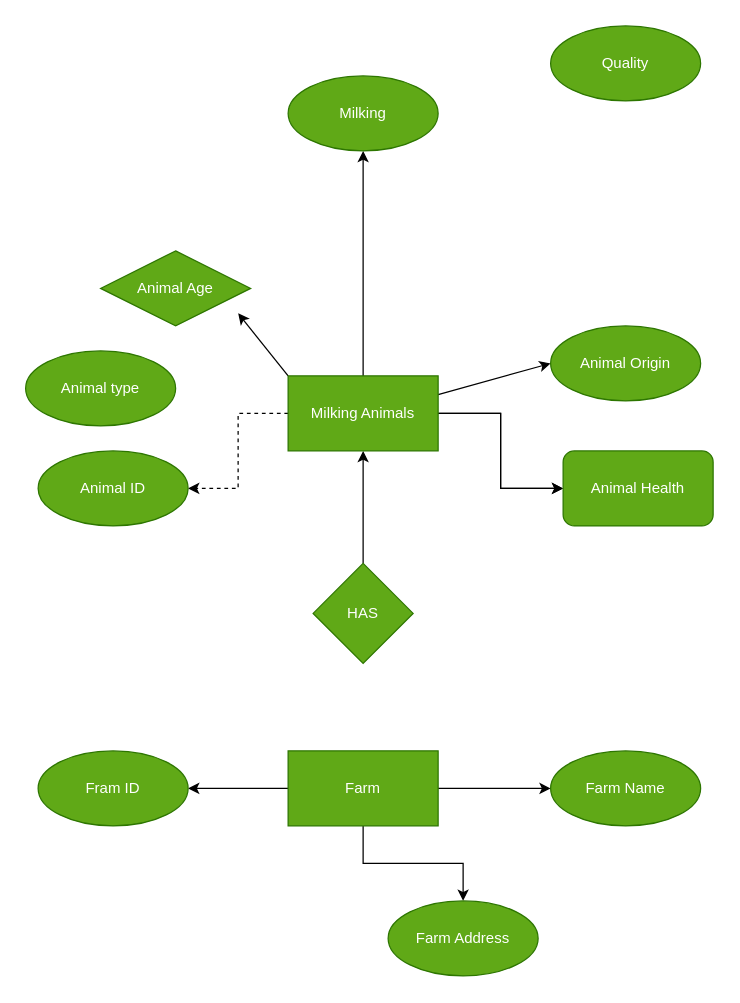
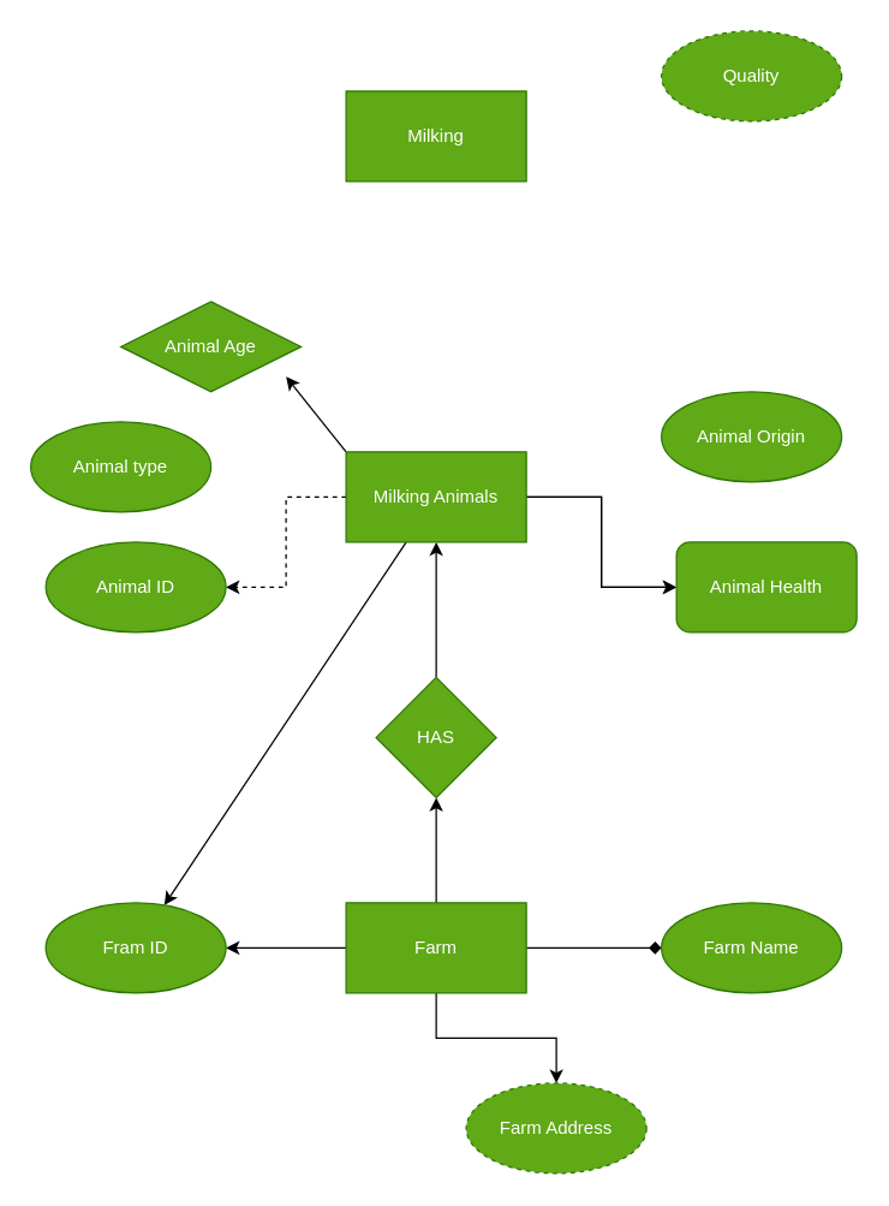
  <mxCell id="0" />
  <mxCell id="1" parent="0" />
  <mxCell id="2" value="" style="edgeStyle=orthogonalEdgeStyle;rounded=0;orthogonalLoop=1;jettySize=auto;html=1;" edge="1" parent="1" source="6" target="7"><mxGeometry relative="1" as="geometry" /></mxCell>
- <mxCell id="3" value="" style="edgeStyle=orthogonalEdgeStyle;rounded=0;orthogonalLoop=1;jettySize=auto;html=1;" edge="1" parent="1" source="6" target="8"><mxGeometry relative="1" as="geometry" /></mxCell>
+ <mxCell id="3" value="" style="edgeStyle=orthogonalEdgeStyle;rounded=0;orthogonalLoop=1;jettySize=auto;html=1;endArrow=diamond;" edge="1" parent="1" source="6" target="8"><mxGeometry relative="1" as="geometry" /></mxCell>
  <mxCell id="4" value="" style="edgeStyle=orthogonalEdgeStyle;rounded=0;orthogonalLoop=1;jettySize=auto;html=1;" edge="1" parent="1" source="6" target="9"><mxGeometry relative="1" as="geometry" /></mxCell>
+ <mxCell id="5" value="" style="edgeStyle=orthogonalEdgeStyle;rounded=0;orthogonalLoop=1;jettySize=auto;html=1;" edge="1" parent="1" source="6" target="11"><mxGeometry relative="1" as="geometry" /></mxCell>
  <mxCell id="6" value="Farm" style="rounded=0;whiteSpace=wrap;html=1;fillColor=#60a917;strokeColor=#2D7600;fontColor=#ffffff;" vertex="1" parent="1"><mxGeometry x="230" y="600" width="120" height="60" as="geometry" /></mxCell>
  <mxCell id="7" value="Fram ID" style="ellipse;whiteSpace=wrap;html=1;rounded=0;fontColor=#ffffff;strokeColor=#2D7600;fillColor=#60a917;" vertex="1" parent="1"><mxGeometry x="30" y="600" width="120" height="60" as="geometry" /></mxCell>
  <mxCell id="8" value="Farm Name" style="ellipse;whiteSpace=wrap;html=1;rounded=0;fontColor=#ffffff;strokeColor=#2D7600;fillColor=#60a917;" vertex="1" parent="1"><mxGeometry x="440" y="600" width="120" height="60" as="geometry" /></mxCell>
- <mxCell id="9" value="Farm Address" style="ellipse;whiteSpace=wrap;html=1;rounded=0;fontColor=#ffffff;strokeColor=#2D7600;fillColor=#60a917;" vertex="1" parent="1"><mxGeometry x="310" y="720" width="120" height="60" as="geometry" /></mxCell>
+ <mxCell id="9" value="Farm Address" style="ellipse;whiteSpace=wrap;html=1;rounded=0;fontColor=#ffffff;strokeColor=#2D7600;fillColor=#60a917;dashed=1;" vertex="1" parent="1"><mxGeometry x="310" y="720" width="120" height="60" as="geometry" /></mxCell>
  <mxCell id="10" value="" style="edgeStyle=orthogonalEdgeStyle;rounded=0;orthogonalLoop=1;jettySize=auto;html=1;" edge="1" parent="1" source="11" target="18"><mxGeometry relative="1" as="geometry" /></mxCell>
  <mxCell id="11" value="HAS" style="rhombus;whiteSpace=wrap;html=1;rounded=0;fontColor=#ffffff;strokeColor=#2D7600;fillColor=#60a917;" vertex="1" parent="1"><mxGeometry x="250" y="450" width="80" height="80" as="geometry" /></mxCell>
  <mxCell id="12" value="" style="edgeStyle=orthogonalEdgeStyle;rounded=0;orthogonalLoop=1;jettySize=auto;html=1;" edge="1" parent="1" source="18" target="19"><mxGeometry relative="1" as="geometry" /></mxCell>
  <mxCell id="13" value="" style="edgeStyle=orthogonalEdgeStyle;rounded=0;orthogonalLoop=1;jettySize=auto;html=1;" edge="1" parent="1" source="18" target="19"><mxGeometry relative="1" as="geometry" /></mxCell>
  <mxCell id="14" value="" style="edgeStyle=orthogonalEdgeStyle;rounded=0;orthogonalLoop=1;jettySize=auto;html=1;dashed=1;" edge="1" parent="1" source="18" target="20"><mxGeometry relative="1" as="geometry" /></mxCell>
- <mxCell id="15" value="" style="edgeStyle=none;rounded=0;orthogonalLoop=1;jettySize=auto;html=1;" edge="1" parent="1" source="18" target="24"><mxGeometry relative="1" as="geometry" /></mxCell>
+ <mxCell id="15" value="" style="edgeStyle=none;rounded=0;orthogonalLoop=1;jettySize=auto;html=1;" edge="1" parent="1" source="18" target="7"><mxGeometry relative="1" as="geometry" /></mxCell>
  <mxCell id="16" style="edgeStyle=none;rounded=0;orthogonalLoop=1;jettySize=auto;html=1;exitX=0;exitY=0;exitDx=0;exitDy=0;entryX=0.917;entryY=0.833;entryDx=0;entryDy=0;entryPerimeter=0;" edge="1" parent="1" source="18" target="23"><mxGeometry relative="1" as="geometry" /></mxCell>
- <mxCell id="17" style="edgeStyle=none;rounded=0;orthogonalLoop=1;jettySize=auto;html=1;exitX=1;exitY=0.25;exitDx=0;exitDy=0;entryX=0;entryY=0.5;entryDx=0;entryDy=0;" edge="1" parent="1" source="18" target="22"><mxGeometry relative="1" as="geometry" /></mxCell>
  <mxCell id="18" value="Milking Animals" style="whiteSpace=wrap;html=1;rounded=0;fontColor=#ffffff;strokeColor=#2D7600;fillColor=#60a917;" vertex="1" parent="1"><mxGeometry x="230" y="300" width="120" height="60" as="geometry" /></mxCell>
  <mxCell id="19" value="Animal Health" style="whiteSpace=wrap;html=1;fontColor=#ffffff;strokeColor=#2D7600;fillColor=#60a917;rounded=1;" vertex="1" parent="1"><mxGeometry x="450" y="360" width="120" height="60" as="geometry" /></mxCell>
  <mxCell id="20" value="Animal ID" style="ellipse;whiteSpace=wrap;html=1;rounded=0;fontColor=#ffffff;strokeColor=#2D7600;fillColor=#60a917;" vertex="1" parent="1"><mxGeometry x="30" y="360" width="120" height="60" as="geometry" /></mxCell>
  <mxCell id="21" value="Animal type" style="ellipse;whiteSpace=wrap;html=1;rounded=0;fontColor=#ffffff;strokeColor=#2D7600;fillColor=#60a917;" vertex="1" parent="1"><mxGeometry x="20" y="280" width="120" height="60" as="geometry" /></mxCell>
  <mxCell id="22" value="Animal Origin" style="ellipse;whiteSpace=wrap;html=1;rounded=0;fontColor=#ffffff;strokeColor=#2D7600;fillColor=#60a917;" vertex="1" parent="1"><mxGeometry x="440" y="260" width="120" height="60" as="geometry" /></mxCell>
  <mxCell id="23" value="Animal Age" style="rhombus;whiteSpace=wrap;html=1;fontColor=#ffffff;strokeColor=#2D7600;fillColor=#60a917;" vertex="1" parent="1"><mxGeometry x="80" y="200" width="120" height="60" as="geometry" /></mxCell>
- <mxCell id="24" value="Milking" style="ellipse;whiteSpace=wrap;html=1;fontColor=#ffffff;strokeColor=#2D7600;fillColor=#60a917;" vertex="1" parent="1"><mxGeometry x="230" y="60" width="120" height="60" as="geometry" /></mxCell>
- <mxCell id="25" value="Quality" style="ellipse;whiteSpace=wrap;html=1;rounded=0;fontColor=#ffffff;strokeColor=#2D7600;fillColor=#60a917;" vertex="1" parent="1"><mxGeometry x="440" y="20" width="120" height="60" as="geometry" /></mxCell>
+ <mxCell id="24" value="Milking" style="whiteSpace=wrap;html=1;rounded=0;fontColor=#ffffff;strokeColor=#2D7600;fillColor=#60a917;" vertex="1" parent="1"><mxGeometry x="230" y="60" width="120" height="60" as="geometry" /></mxCell>
+ <mxCell id="25" value="Quality" style="ellipse;whiteSpace=wrap;html=1;rounded=0;fontColor=#ffffff;strokeColor=#2D7600;fillColor=#60a917;dashed=1;" vertex="1" parent="1"><mxGeometry x="440" y="20" width="120" height="60" as="geometry" /></mxCell>
